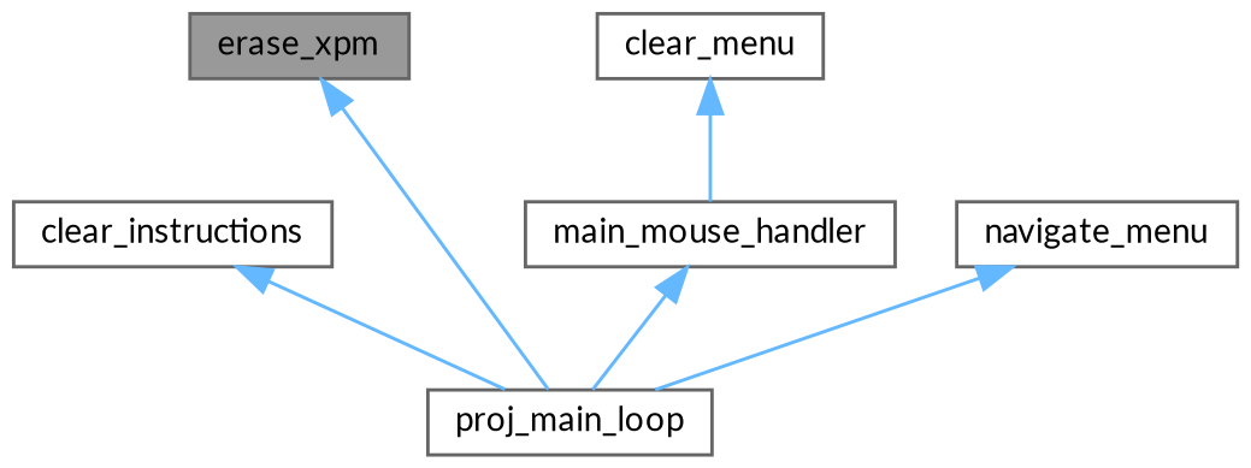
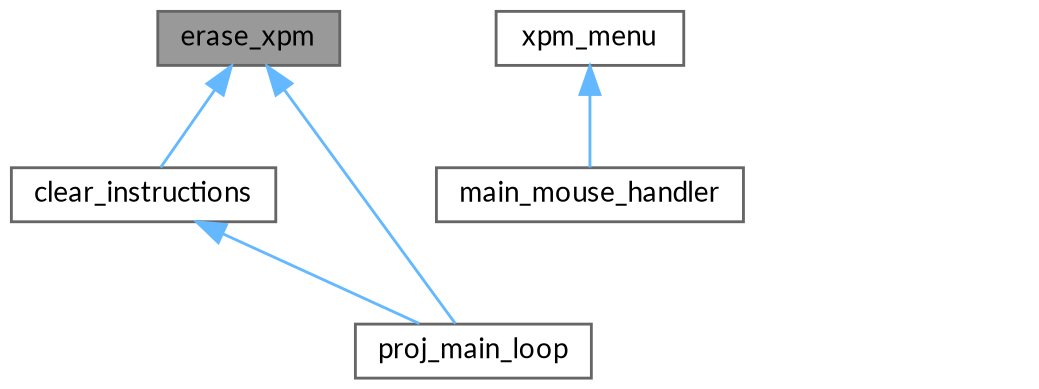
  digraph {
    fontname=Lato
    rankdir=TB
    node [color=grey40 fillcolor=white fontname=Lato fontsize=10 shape=box style=filled]
    edge [color=steelblue1 dir=back fontname=Lato fontsize=10 labelfontname=Helvetica labelfontsize=10 style=solid]
    n1 [color=gray40 fillcolor=grey60 fontcolor=black height=0.2 label=erase_xpm width=0.4]
    n2 [height=0.2 label=clear_instructions width=0.4]
    n3 [height=0.2 label=proj_main_loop width=0.4]
-   n4 [height=0.2 label=clear_menu width=0.4]
+   n4 [height=0.2 label=xpm_menu width=0.4]
    n5 [height=0.2 label=main_mouse_handler width=0.4]
-   n6 [height=0.2 label=navigate_menu width=0.4]
+   n1 -> n2
    n1 -> n3
    n2 -> n3
    n4 -> n5
-   n5 -> n3
-   n6 -> n3
  }
